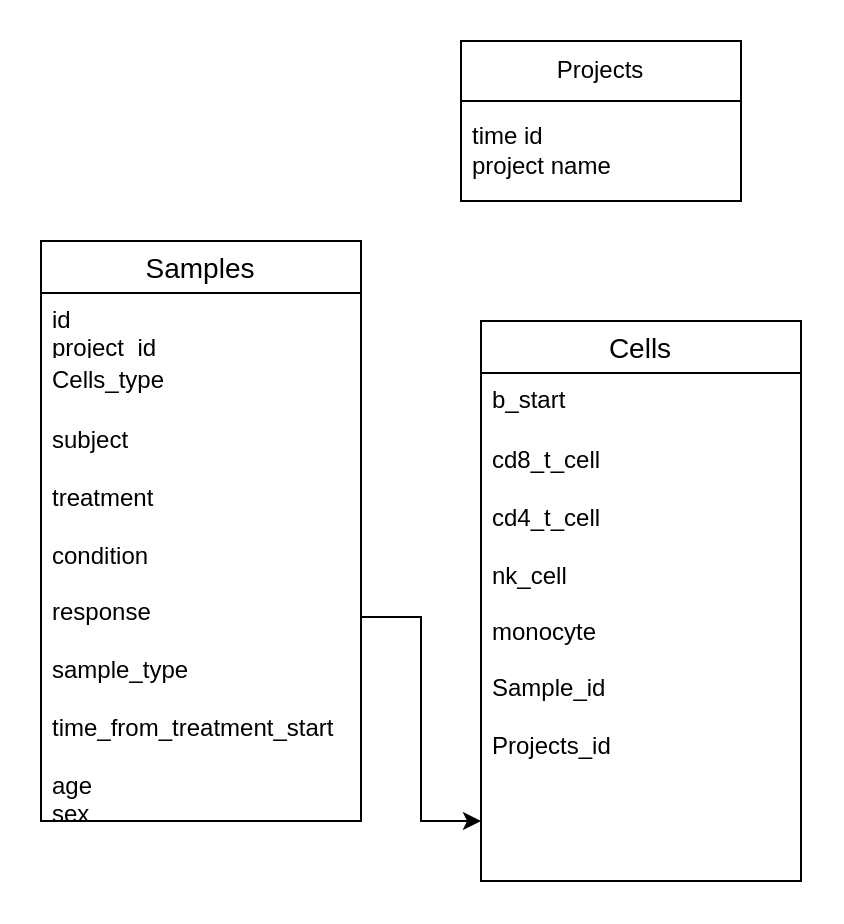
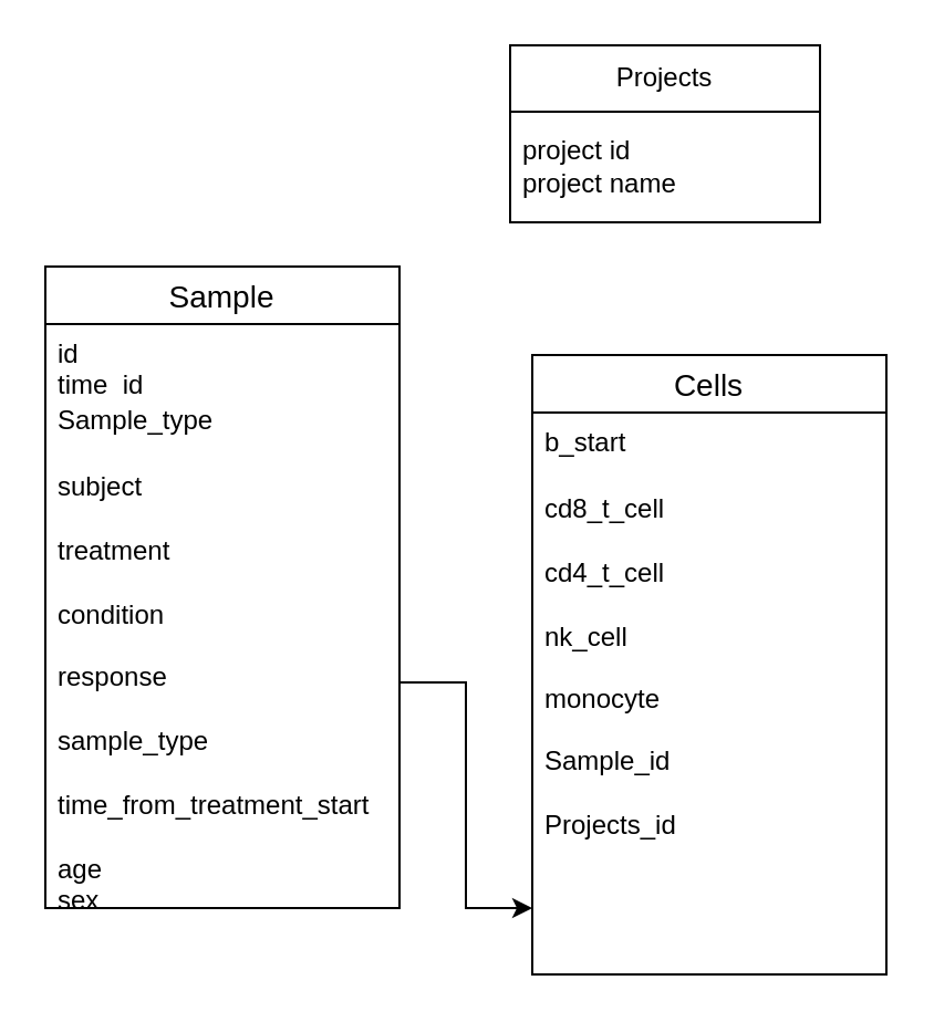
  <mxCell id="0" />
  <mxCell id="1" parent="0" />
  <mxCell id="2" value="Projects" style="swimlane;fontStyle=0;childLayout=stackLayout;horizontal=1;startSize=30;horizontalStack=0;resizeParent=1;resizeParentMax=0;resizeLast=0;collapsible=1;marginBottom=0;whiteSpace=wrap;html=1;" vertex="1" parent="1"><mxGeometry x="230" y="20" width="140" height="80" as="geometry" /></mxCell>
- <mxCell id="3" value="time id&amp;nbsp;&lt;div&gt;project name&amp;nbsp;&lt;/div&gt;" style="text;strokeColor=none;fillColor=none;align=left;verticalAlign=middle;spacingLeft=4;spacingRight=4;overflow=hidden;points=[[0,0.5],[1,0.5]];portConstraint=eastwest;rotatable=0;whiteSpace=wrap;html=1;" vertex="1" parent="2"><mxGeometry y="30" width="140" height="50" as="geometry" /></mxCell>
- <mxCell id="4" value="Samples" style="swimlane;fontStyle=0;childLayout=stackLayout;horizontal=1;startSize=26;horizontalStack=0;resizeParent=1;resizeParentMax=0;resizeLast=0;collapsible=1;marginBottom=0;align=center;fontSize=14;" vertex="1" parent="1"><mxGeometry x="20" y="120" width="160" height="290" as="geometry" /></mxCell>
- <mxCell id="5" value="id&lt;br&gt;project_id&amp;nbsp;" style="text;strokeColor=none;fillColor=none;spacingLeft=4;spacingRight=4;overflow=hidden;rotatable=0;points=[[0,0.5],[1,0.5]];portConstraint=eastwest;fontSize=12;whiteSpace=wrap;html=1;" vertex="1" parent="4"><mxGeometry y="26" width="160" height="30" as="geometry" /></mxCell>
- <mxCell id="6" value="Cells_type" style="text;strokeColor=none;fillColor=none;spacingLeft=4;spacingRight=4;overflow=hidden;rotatable=0;points=[[0,0.5],[1,0.5]];portConstraint=eastwest;fontSize=12;whiteSpace=wrap;html=1;" vertex="1" parent="4"><mxGeometry y="56" width="160" height="30" as="geometry" /></mxCell>
+ <mxCell id="3" value="project id&amp;nbsp;&lt;div&gt;project name&amp;nbsp;&lt;/div&gt;" style="text;strokeColor=none;fillColor=none;align=left;verticalAlign=middle;spacingLeft=4;spacingRight=4;overflow=hidden;points=[[0,0.5],[1,0.5]];portConstraint=eastwest;rotatable=0;whiteSpace=wrap;html=1;" vertex="1" parent="2"><mxGeometry y="30" width="140" height="50" as="geometry" /></mxCell>
+ <mxCell id="4" value="Sample" style="swimlane;fontStyle=0;childLayout=stackLayout;horizontal=1;startSize=26;horizontalStack=0;resizeParent=1;resizeParentMax=0;resizeLast=0;collapsible=1;marginBottom=0;align=center;fontSize=14;" vertex="1" parent="1"><mxGeometry x="20" y="120" width="160" height="290" as="geometry" /></mxCell>
+ <mxCell id="5" value="id&lt;br&gt;time_id&amp;nbsp;" style="text;strokeColor=none;fillColor=none;spacingLeft=4;spacingRight=4;overflow=hidden;rotatable=0;points=[[0,0.5],[1,0.5]];portConstraint=eastwest;fontSize=12;whiteSpace=wrap;html=1;" vertex="1" parent="4"><mxGeometry y="26" width="160" height="30" as="geometry" /></mxCell>
+ <mxCell id="6" value="Sample_type" style="text;strokeColor=none;fillColor=none;spacingLeft=4;spacingRight=4;overflow=hidden;rotatable=0;points=[[0,0.5],[1,0.5]];portConstraint=eastwest;fontSize=12;whiteSpace=wrap;html=1;" vertex="1" parent="4"><mxGeometry y="56" width="160" height="30" as="geometry" /></mxCell>
  <mxCell id="7" value="subject&lt;div&gt;&lt;br&gt;&lt;/div&gt;&lt;div&gt;treatment&lt;/div&gt;&lt;div&gt;&lt;br&gt;&lt;/div&gt;&lt;div&gt;condition&lt;/div&gt;&lt;div&gt;&lt;br&gt;&lt;/div&gt;&lt;div&gt;response&lt;/div&gt;&lt;div&gt;&lt;br&gt;&lt;/div&gt;&lt;div&gt;sample_type&lt;/div&gt;&lt;div&gt;&lt;br&gt;&lt;/div&gt;&lt;div&gt;time_from_treatment_start&lt;/div&gt;&lt;div&gt;&lt;br&gt;&lt;/div&gt;&lt;div&gt;age&lt;/div&gt;&lt;div&gt;sex&lt;/div&gt;&lt;div&gt;&lt;br&gt;&lt;/div&gt;" style="text;strokeColor=none;fillColor=none;spacingLeft=4;spacingRight=4;overflow=hidden;rotatable=0;points=[[0,0.5],[1,0.5]];portConstraint=eastwest;fontSize=12;whiteSpace=wrap;html=1;" vertex="1" parent="4"><mxGeometry y="86" width="160" height="204" as="geometry" /></mxCell>
  <mxCell id="8" value="Cells" style="swimlane;fontStyle=0;childLayout=stackLayout;horizontal=1;startSize=26;horizontalStack=0;resizeParent=1;resizeParentMax=0;resizeLast=0;collapsible=1;marginBottom=0;align=center;fontSize=14;" vertex="1" parent="1"><mxGeometry x="240" y="160" width="160" height="280" as="geometry" /></mxCell>
  <mxCell id="9" value="b_start" style="text;strokeColor=none;fillColor=none;spacingLeft=4;spacingRight=4;overflow=hidden;rotatable=0;points=[[0,0.5],[1,0.5]];portConstraint=eastwest;fontSize=12;whiteSpace=wrap;html=1;" vertex="1" parent="8"><mxGeometry y="26" width="160" height="30" as="geometry" /></mxCell>
  <mxCell id="10" value="cd8_t_cell&lt;div&gt;&lt;br&gt;&lt;/div&gt;&lt;div&gt;cd4_t_cell&lt;/div&gt;&lt;div&gt;&lt;br&gt;&lt;/div&gt;&lt;div&gt;nk_cell&lt;/div&gt;&lt;div&gt;&lt;br&gt;&lt;/div&gt;&lt;div&gt;monocyte&lt;/div&gt;&lt;div&gt;&lt;br&gt;&lt;/div&gt;&lt;div&gt;&lt;br&gt;&lt;/div&gt;" style="text;strokeColor=none;fillColor=none;spacingLeft=4;spacingRight=4;overflow=hidden;rotatable=0;points=[[0,0.5],[1,0.5]];portConstraint=eastwest;fontSize=12;whiteSpace=wrap;html=1;" vertex="1" parent="8"><mxGeometry y="56" width="160" height="114" as="geometry" /></mxCell>
  <mxCell id="11" value="Sample_id&lt;div&gt;&lt;br&gt;&lt;/div&gt;&lt;div&gt;Projects_id&lt;/div&gt;" style="text;strokeColor=none;fillColor=none;spacingLeft=4;spacingRight=4;overflow=hidden;rotatable=0;points=[[0,0.5],[1,0.5]];portConstraint=eastwest;fontSize=12;whiteSpace=wrap;html=1;" vertex="1" parent="8"><mxGeometry y="170" width="160" height="50" as="geometry" /></mxCell>
  <mxCell id="12" value="&lt;div&gt;&lt;br&gt;&lt;/div&gt;" style="text;strokeColor=none;fillColor=none;spacingLeft=4;spacingRight=4;overflow=hidden;rotatable=0;points=[[0,0.5],[1,0.5]];portConstraint=eastwest;fontSize=12;whiteSpace=wrap;html=1;" vertex="1" parent="8"><mxGeometry y="220" width="160" height="60" as="geometry" /></mxCell>
  <mxCell id="13" value="" style="edgeStyle=orthogonalEdgeStyle;rounded=0;orthogonalLoop=1;jettySize=auto;html=1;" edge="1" parent="1" source="7" target="12"><mxGeometry relative="1" as="geometry" /></mxCell>
